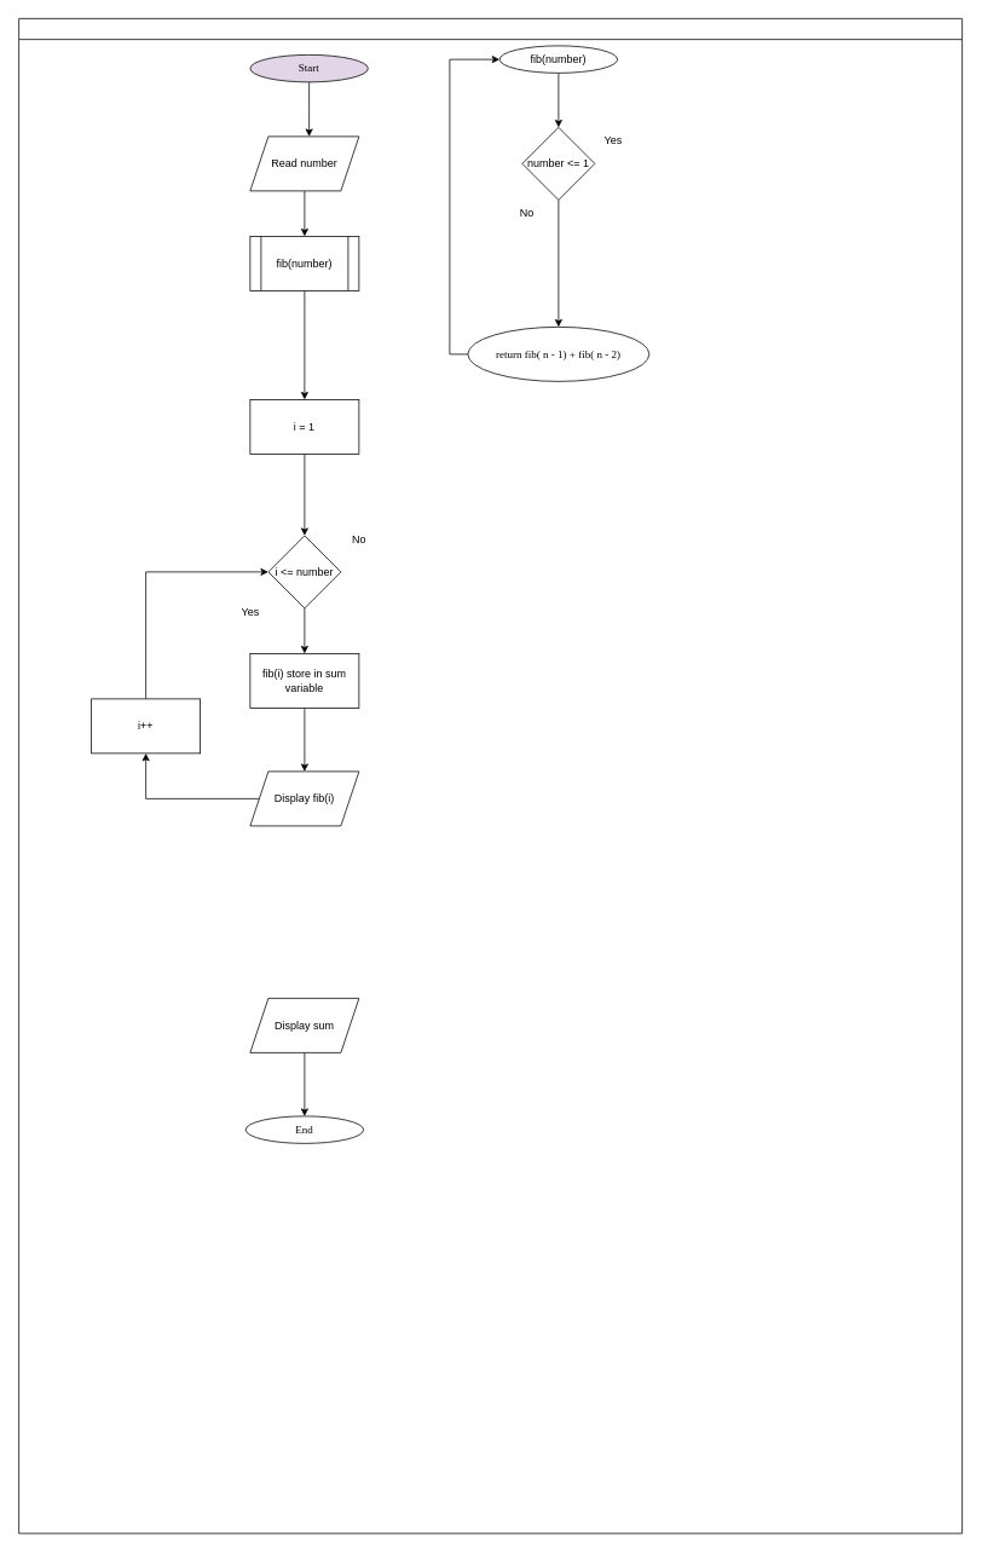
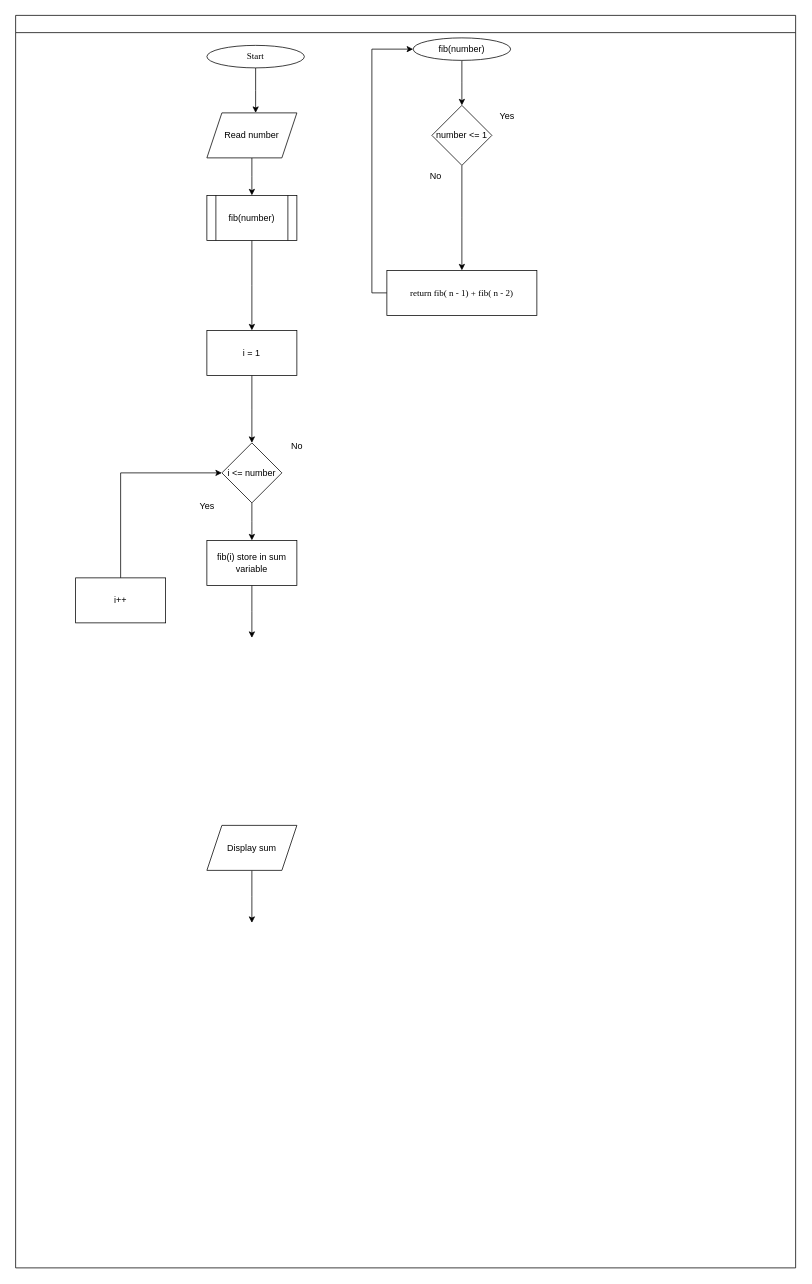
  <mxCell id="0" />
  <mxCell id="1" parent="0" />
  <mxCell id="2" value="" style="swimlane;fontFamily=Sarabun;fontSource=https%3A%2F%2Ffonts.googleapis.com%2Fcss%3Ffamily%3DSarabun;" parent="1" vertex="1"><mxGeometry x="20" y="20" width="1040" height="1670" as="geometry" /></mxCell>
  <mxCell id="3" style="edgeStyle=orthogonalEdgeStyle;rounded=0;orthogonalLoop=1;jettySize=auto;html=1;" parent="2" source="4" edge="1"><mxGeometry relative="1" as="geometry"><mxPoint x="320" y="130" as="targetPoint" /></mxGeometry></mxCell>
- <mxCell id="4" value="&lt;font data-font-src=&quot;https://fonts.googleapis.com/css?family=Sarabun&quot; face=&quot;Sarabun&quot;&gt;Start&lt;/font&gt;" style="ellipse;whiteSpace=wrap;html=1;fillColor=#e1d5e7;" parent="2" vertex="1"><mxGeometry x="255" y="40" width="130" height="30" as="geometry" /></mxCell>
+ <mxCell id="4" value="&lt;font data-font-src=&quot;https://fonts.googleapis.com/css?family=Sarabun&quot; face=&quot;Sarabun&quot;&gt;Start&lt;/font&gt;" style="ellipse;whiteSpace=wrap;html=1;" parent="2" vertex="1"><mxGeometry x="255" y="40" width="130" height="30" as="geometry" /></mxCell>
  <mxCell id="5" style="edgeStyle=orthogonalEdgeStyle;rounded=0;orthogonalLoop=1;jettySize=auto;html=1;" parent="2" source="6" edge="1"><mxGeometry relative="1" as="geometry"><mxPoint x="595" y="120" as="targetPoint" /></mxGeometry></mxCell>
  <mxCell id="6" value="fib(number)" style="ellipse;whiteSpace=wrap;html=1;" parent="2" vertex="1"><mxGeometry x="530" y="30" width="130" height="30" as="geometry" /></mxCell>
  <mxCell id="7" style="edgeStyle=orthogonalEdgeStyle;rounded=0;orthogonalLoop=1;jettySize=auto;html=1;" edge="1" parent="2" source="8"><mxGeometry relative="1" as="geometry"><mxPoint x="315" y="240" as="targetPoint" /></mxGeometry></mxCell>
  <mxCell id="8" value="Read number" style="shape=parallelogram;perimeter=parallelogramPerimeter;whiteSpace=wrap;html=1;fixedSize=1;" vertex="1" parent="2"><mxGeometry x="255" y="130" width="120" height="60" as="geometry" /></mxCell>
  <mxCell id="9" style="edgeStyle=orthogonalEdgeStyle;rounded=0;orthogonalLoop=1;jettySize=auto;html=1;" edge="1" parent="2" source="10"><mxGeometry relative="1" as="geometry"><mxPoint x="315" y="420.0" as="targetPoint" /></mxGeometry></mxCell>
  <mxCell id="10" value="fib(number)" style="shape=process;whiteSpace=wrap;html=1;backgroundOutline=1;" vertex="1" parent="2"><mxGeometry x="255" y="240" width="120" height="60" as="geometry" /></mxCell>
  <mxCell id="11" style="edgeStyle=orthogonalEdgeStyle;rounded=0;orthogonalLoop=1;jettySize=auto;html=1;" edge="1" parent="2" source="12"><mxGeometry relative="1" as="geometry"><mxPoint x="595" y="340" as="targetPoint" /></mxGeometry></mxCell>
  <mxCell id="12" value="number &amp;lt;= 1" style="rhombus;whiteSpace=wrap;html=1;" vertex="1" parent="2"><mxGeometry x="555" y="120" width="80" height="80" as="geometry" /></mxCell>
  <mxCell id="13" style="edgeStyle=orthogonalEdgeStyle;rounded=0;orthogonalLoop=1;jettySize=auto;html=1;entryX=0;entryY=0.5;entryDx=0;entryDy=0;" edge="1" parent="2" source="14" target="6"><mxGeometry relative="1" as="geometry"><Array as="points"><mxPoint x="475" y="370" /><mxPoint x="475" y="45" /></Array></mxGeometry></mxCell>
- <mxCell id="14" value="&lt;font face=&quot;Sarabun&quot;&gt;return fib( n - 1) + fib( n - 2)&lt;/font&gt;" style="ellipse;whiteSpace=wrap;html=1;" vertex="1" parent="2"><mxGeometry x="495" y="340" width="200" height="60" as="geometry" /></mxCell>
+ <mxCell id="14" value="&lt;font face=&quot;Sarabun&quot;&gt;return fib( n - 1) + fib( n - 2)&lt;/font&gt;" style="whiteSpace=wrap;html=1;rounded=0;" vertex="1" parent="2"><mxGeometry x="495" y="340" width="200" height="60" as="geometry" /></mxCell>
  <mxCell id="15" value="Yes" style="text;html=1;align=center;verticalAlign=middle;resizable=0;points=[];autosize=1;strokeColor=none;fillColor=none;" vertex="1" parent="2"><mxGeometry x="635" y="120" width="40" height="30" as="geometry" /></mxCell>
  <mxCell id="16" value="No" style="text;html=1;align=center;verticalAlign=middle;resizable=0;points=[];autosize=1;strokeColor=none;fillColor=none;" vertex="1" parent="2"><mxGeometry x="540" y="200" width="40" height="30" as="geometry" /></mxCell>
  <mxCell id="17" style="edgeStyle=orthogonalEdgeStyle;rounded=0;orthogonalLoop=1;jettySize=auto;html=1;" edge="1" parent="2" source="18"><mxGeometry relative="1" as="geometry"><mxPoint x="315" y="570" as="targetPoint" /></mxGeometry></mxCell>
  <mxCell id="18" value="i = 1" style="rounded=0;whiteSpace=wrap;html=1;" vertex="1" parent="2"><mxGeometry x="255" y="420" width="120" height="60" as="geometry" /></mxCell>
  <mxCell id="19" style="edgeStyle=orthogonalEdgeStyle;rounded=0;orthogonalLoop=1;jettySize=auto;html=1;" edge="1" parent="2" source="20"><mxGeometry relative="1" as="geometry"><mxPoint x="315" y="700" as="targetPoint" /></mxGeometry></mxCell>
  <mxCell id="20" value="i &amp;lt;= number" style="rhombus;whiteSpace=wrap;html=1;" vertex="1" parent="2"><mxGeometry x="275" y="570" width="80" height="80" as="geometry" /></mxCell>
  <mxCell id="21" style="edgeStyle=orthogonalEdgeStyle;rounded=0;orthogonalLoop=1;jettySize=auto;html=1;" edge="1" parent="2" source="22"><mxGeometry relative="1" as="geometry"><mxPoint x="315" y="830" as="targetPoint" /></mxGeometry></mxCell>
  <mxCell id="22" value="fib(i) store in sum variable" style="rounded=0;whiteSpace=wrap;html=1;" vertex="1" parent="2"><mxGeometry x="255" y="700" width="120" height="60" as="geometry" /></mxCell>
- <mxCell id="23" style="edgeStyle=orthogonalEdgeStyle;rounded=0;orthogonalLoop=1;jettySize=auto;html=1;entryX=0.5;entryY=1;entryDx=0;entryDy=0;" edge="1" parent="2" source="24" target="31"><mxGeometry relative="1" as="geometry" /></mxCell>
- <mxCell id="24" value="Display fib(i)" style="shape=parallelogram;perimeter=parallelogramPerimeter;whiteSpace=wrap;html=1;fixedSize=1;" vertex="1" parent="2"><mxGeometry x="255" y="830" width="120" height="60" as="geometry" /></mxCell>
  <mxCell id="25" style="edgeStyle=orthogonalEdgeStyle;rounded=0;orthogonalLoop=1;jettySize=auto;html=1;" edge="1" parent="2" source="26"><mxGeometry relative="1" as="geometry"><mxPoint x="315" y="1210" as="targetPoint" /></mxGeometry></mxCell>
  <mxCell id="26" value="Display sum" style="shape=parallelogram;perimeter=parallelogramPerimeter;whiteSpace=wrap;html=1;fixedSize=1;" vertex="1" parent="2"><mxGeometry x="255" y="1080" width="120" height="60" as="geometry" /></mxCell>
- <mxCell id="27" value="&lt;font data-font-src=&quot;https://fonts.googleapis.com/css?family=Sarabun&quot; face=&quot;Sarabun&quot;&gt;End&lt;/font&gt;" style="ellipse;whiteSpace=wrap;html=1;" vertex="1" parent="2"><mxGeometry x="250" y="1210" width="130" height="30" as="geometry" /></mxCell>
  <mxCell id="28" value="No" style="text;html=1;align=center;verticalAlign=middle;resizable=0;points=[];autosize=1;strokeColor=none;fillColor=none;" vertex="1" parent="2"><mxGeometry x="355" y="560" width="40" height="30" as="geometry" /></mxCell>
  <mxCell id="29" value="Yes" style="text;html=1;align=center;verticalAlign=middle;resizable=0;points=[];autosize=1;strokeColor=none;fillColor=none;" vertex="1" parent="2"><mxGeometry x="235" y="640" width="40" height="30" as="geometry" /></mxCell>
  <mxCell id="30" style="edgeStyle=orthogonalEdgeStyle;rounded=0;orthogonalLoop=1;jettySize=auto;html=1;entryX=0;entryY=0.5;entryDx=0;entryDy=0;" edge="1" parent="2" source="31" target="20"><mxGeometry relative="1" as="geometry"><Array as="points"><mxPoint x="140" y="610" /></Array></mxGeometry></mxCell>
  <mxCell id="31" value="i++" style="rounded=0;whiteSpace=wrap;html=1;" vertex="1" parent="2"><mxGeometry x="80" y="750" width="120" height="60" as="geometry" /></mxCell>
